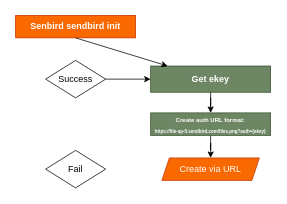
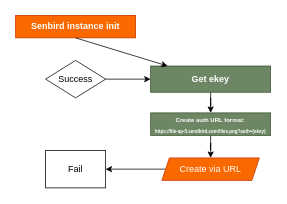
  <mxCell id="0" />
  <mxCell id="1" parent="0" />
- <mxCell id="2" value="Senbird sendbird init" style="rounded=0;whiteSpace=wrap;html=1;fillColor=#fa6800;strokeColor=#C73500;fontColor=#FFFFFF;fontStyle=1" vertex="1" parent="1"><mxGeometry x="20" y="20" width="160" height="30" as="geometry" /></mxCell>
+ <mxCell id="2" value="Senbird instance init" style="rounded=0;whiteSpace=wrap;html=1;fillColor=#fa6800;strokeColor=#C73500;fontColor=#FFFFFF;fontStyle=1" vertex="1" parent="1"><mxGeometry x="20" y="20" width="160" height="30" as="geometry" /></mxCell>
  <mxCell id="3" style="edgeStyle=orthogonalEdgeStyle;rounded=0;orthogonalLoop=1;jettySize=auto;html=1;entryX=0.5;entryY=0;entryDx=0;entryDy=0;" edge="1" parent="1" source="4" target="9"><mxGeometry relative="1" as="geometry" /></mxCell>
  <mxCell id="4" value="Get ekey" style="rounded=0;whiteSpace=wrap;html=1;fillColor=#6d8764;strokeColor=#3A5431;fontColor=#ffffff;fontStyle=1" vertex="1" parent="1"><mxGeometry x="200" y="87.5" width="160" height="35" as="geometry" /></mxCell>
  <mxCell id="5" value="Success" style="rhombus;whiteSpace=wrap;html=1;fontStyle=0" vertex="1" parent="1"><mxGeometry x="60" y="80" width="80" height="50" as="geometry" /></mxCell>
  <mxCell id="6" value="" style="endArrow=classic;html=1;rounded=0;exitX=1;exitY=0.5;exitDx=0;exitDy=0;entryX=0;entryY=0.5;entryDx=0;entryDy=0;" edge="1" parent="1" source="5" target="4"><mxGeometry width="50" height="50" relative="1" as="geometry"><mxPoint x="210" y="160" as="sourcePoint" /><mxPoint x="260" y="110" as="targetPoint" /></mxGeometry></mxCell>
  <mxCell id="7" value="" style="endArrow=classic;html=1;rounded=0;exitX=0.5;exitY=1;exitDx=0;exitDy=0;" edge="1" parent="1" source="2" target="4"><mxGeometry width="50" height="50" relative="1" as="geometry"><mxPoint x="210" y="140" as="sourcePoint" /><mxPoint x="260" y="90" as="targetPoint" /></mxGeometry></mxCell>
  <mxCell id="8" value="" style="edgeStyle=orthogonalEdgeStyle;rounded=0;orthogonalLoop=1;jettySize=auto;html=1;" edge="1" parent="1" source="9" target="11"><mxGeometry relative="1" as="geometry" /></mxCell>
  <mxCell id="9" value="&lt;div&gt;&lt;font style=&quot;font-size: 8px;&quot;&gt;Create auth URL format:&lt;/font&gt;&lt;br&gt;&lt;font style=&quot;font-size: 6px;&quot;&gt;https://file-ap-5.sendbird.com/files.png?auth={ekey}&lt;/font&gt;&lt;br&gt;&lt;/div&gt;" style="rounded=0;whiteSpace=wrap;html=1;fillColor=#6d8764;strokeColor=#3A5431;fontColor=#ffffff;fontStyle=1;verticalAlign=middle;spacing=0;" vertex="1" parent="1"><mxGeometry x="200" y="150" width="160" height="30" as="geometry" /></mxCell>
+ <mxCell id="10" style="edgeStyle=orthogonalEdgeStyle;rounded=0;orthogonalLoop=1;jettySize=auto;html=1;entryX=1;entryY=0.5;entryDx=0;entryDy=0;" edge="1" parent="1" source="11" target="12"><mxGeometry relative="1" as="geometry" /></mxCell>
  <mxCell id="11" value="Create via URL" style="shape=parallelogram;perimeter=parallelogramPerimeter;whiteSpace=wrap;html=1;fixedSize=1;size=10;fillColor=#fa6800;fontColor=#FFFFFF;strokeColor=#C73500;" vertex="1" parent="1"><mxGeometry x="215" y="210" width="130" height="30" as="geometry" /></mxCell>
- <mxCell id="12" value="Fail" style="rhombus;whiteSpace=wrap;html=1;fontStyle=0" vertex="1" parent="1"><mxGeometry x="60" y="200" width="80" height="50" as="geometry" /></mxCell>
+ <mxCell id="12" value="Fail" style="whiteSpace=wrap;html=1;fontStyle=0;rounded=0;" vertex="1" parent="1"><mxGeometry x="60" y="200" width="80" height="50" as="geometry" /></mxCell>
